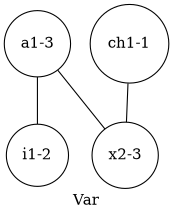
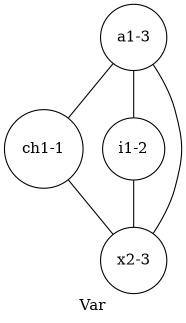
  graph {
    label=Var
    node [fillcolor=White shape=circle style=filled]
    n1 [label="a1-3"]
    n2 [label="ch1-1"]
    n3 [label="i1-2"]
    n4 [label="x2-3"]
+   n1 -- n2
    n1 -- n3
    n1 -- n4
    n2 -- n4
+   n3 -- n4
  }
